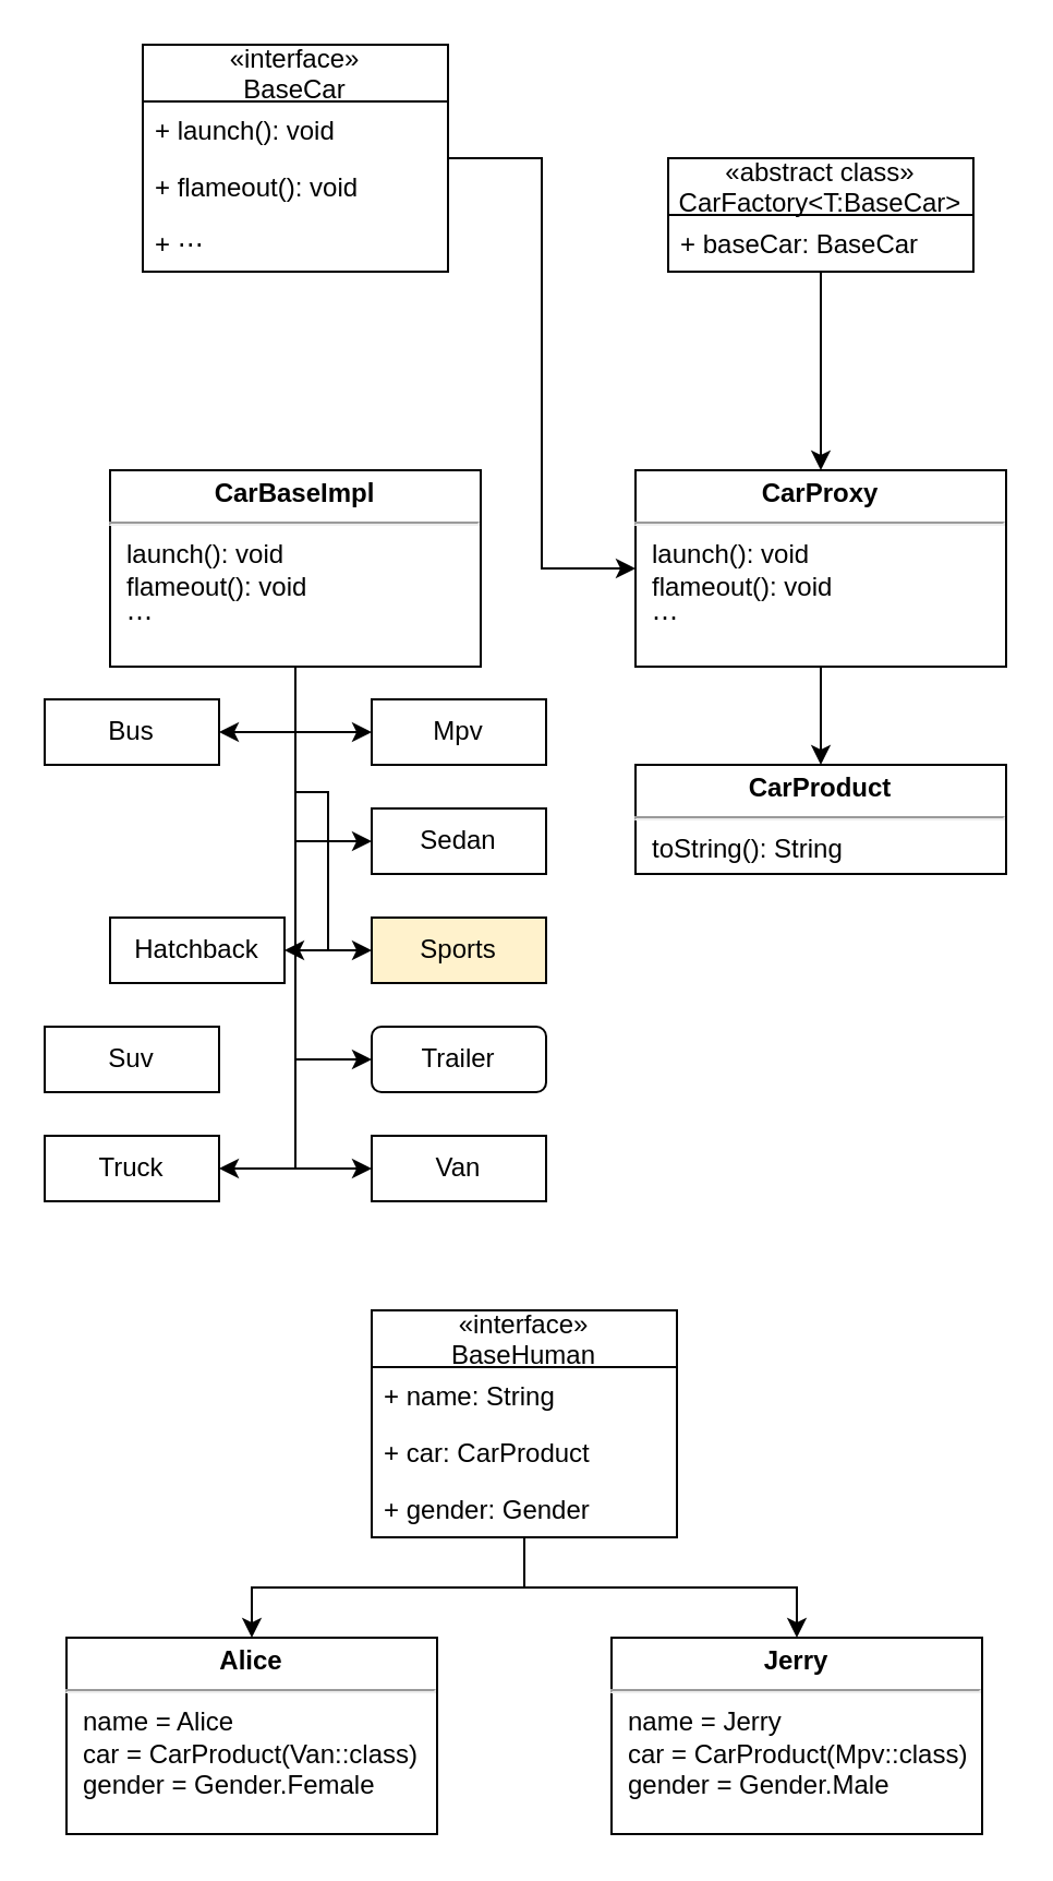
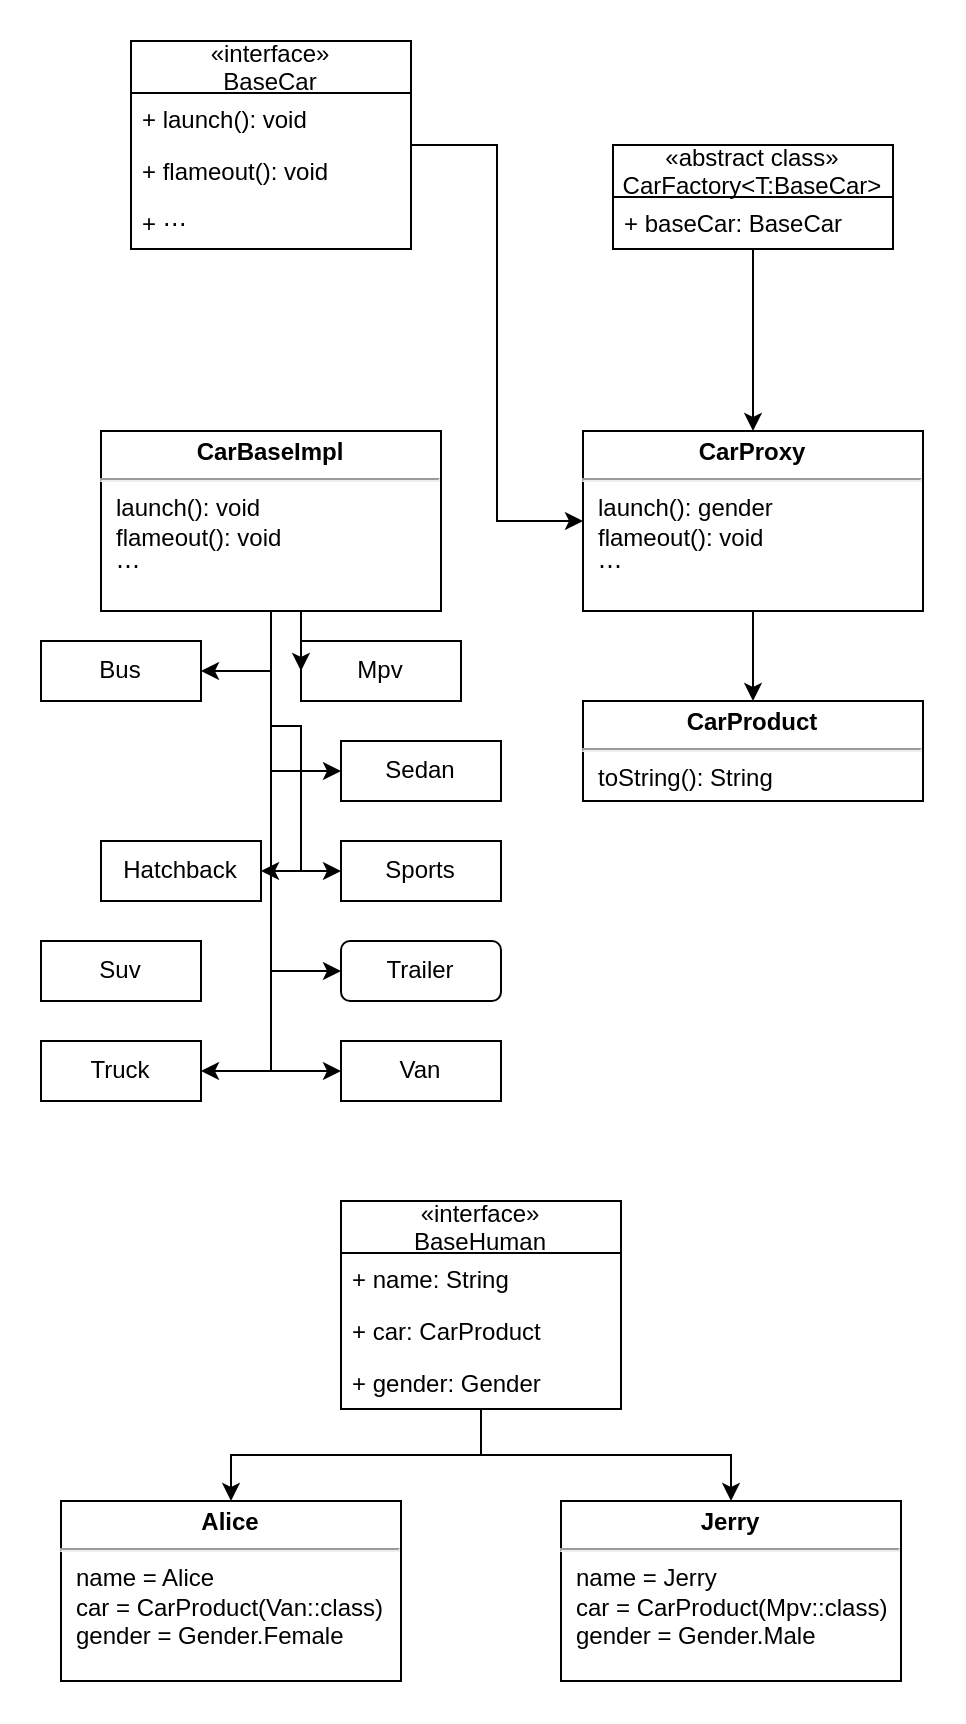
  <mxCell id="0" />
  <mxCell id="1" parent="0" />
  <mxCell id="2" value="" style="group" vertex="1" connectable="0" parent="1"><mxGeometry x="20" y="20" width="441" height="530" as="geometry" /></mxCell>
  <mxCell id="3" value="«interface»&#10;BaseCar" style="swimlane;fontStyle=0;childLayout=stackLayout;horizontal=1;startSize=26;fillColor=none;horizontalStack=0;resizeParent=1;resizeParentMax=0;resizeLast=0;collapsible=1;marginBottom=0;" vertex="1" parent="2"><mxGeometry x="45" width="140" height="104" as="geometry"><mxRectangle x="340" y="340" width="90" height="30" as="alternateBounds" /></mxGeometry></mxCell>
  <mxCell id="4" value="+ launch(): void" style="text;strokeColor=none;fillColor=none;align=left;verticalAlign=top;spacingLeft=4;spacingRight=4;overflow=hidden;rotatable=0;points=[[0,0.5],[1,0.5]];portConstraint=eastwest;" vertex="1" parent="3"><mxGeometry y="26" width="140" height="26" as="geometry" /></mxCell>
  <mxCell id="5" value="+ flameout(): void" style="text;strokeColor=none;fillColor=none;align=left;verticalAlign=top;spacingLeft=4;spacingRight=4;overflow=hidden;rotatable=0;points=[[0,0.5],[1,0.5]];portConstraint=eastwest;" vertex="1" parent="3"><mxGeometry y="52" width="140" height="26" as="geometry" /></mxCell>
  <mxCell id="6" value="+ ⋯" style="text;strokeColor=none;fillColor=none;align=left;verticalAlign=top;spacingLeft=4;spacingRight=4;overflow=hidden;rotatable=0;points=[[0,0.5],[1,0.5]];portConstraint=eastwest;" vertex="1" parent="3"><mxGeometry y="78" width="140" height="26" as="geometry" /></mxCell>
  <mxCell id="7" value="&lt;p style=&quot;margin: 4px 0px 0px ; text-align: center&quot;&gt;&lt;b&gt;CarBaseImpl&lt;/b&gt;&lt;br&gt;&lt;/p&gt;&lt;hr&gt;&lt;p style=&quot;margin: 0px ; margin-left: 8px&quot;&gt;launch(): void&lt;br&gt;flameout(): void&lt;br&gt;⋯&lt;br&gt;&lt;/p&gt;" style="verticalAlign=top;align=left;overflow=fill;fontSize=12;fontFamily=Helvetica;html=1;" vertex="1" parent="2"><mxGeometry x="30" y="195" width="170" height="90" as="geometry" /></mxCell>
  <mxCell id="8" value="«abstract class»&#10;CarFactory&lt;T:BaseCar&gt;" style="swimlane;fontStyle=0;childLayout=stackLayout;horizontal=1;startSize=26;fillColor=none;horizontalStack=0;resizeParent=1;resizeParentMax=0;resizeLast=0;collapsible=1;marginBottom=0;" vertex="1" parent="2"><mxGeometry x="286" y="52" width="140" height="52" as="geometry"><mxRectangle x="340" y="340" width="90" height="30" as="alternateBounds" /></mxGeometry></mxCell>
  <mxCell id="9" value="+ baseCar: BaseCar" style="text;strokeColor=none;fillColor=none;align=left;verticalAlign=top;spacingLeft=4;spacingRight=4;overflow=hidden;rotatable=0;points=[[0,0.5],[1,0.5]];portConstraint=eastwest;" vertex="1" parent="8"><mxGeometry y="26" width="140" height="26" as="geometry" /></mxCell>
- <mxCell id="10" value="&lt;p style=&quot;margin: 4px 0px 0px ; text-align: center&quot;&gt;&lt;b&gt;CarProxy&lt;/b&gt;&lt;br&gt;&lt;/p&gt;&lt;hr&gt;&lt;p style=&quot;margin: 0px ; margin-left: 8px&quot;&gt;launch(): void&lt;br&gt;flameout(): void&lt;br&gt;⋯&lt;br&gt;&lt;/p&gt;" style="verticalAlign=top;align=left;overflow=fill;fontSize=12;fontFamily=Helvetica;html=1;" vertex="1" parent="2"><mxGeometry x="271" y="195" width="170" height="90" as="geometry" /></mxCell>
+ <mxCell id="10" value="&lt;p style=&quot;margin: 4px 0px 0px ; text-align: center&quot;&gt;&lt;b&gt;CarProxy&lt;/b&gt;&lt;br&gt;&lt;/p&gt;&lt;hr&gt;&lt;p style=&quot;margin: 0px ; margin-left: 8px&quot;&gt;launch(): gender&lt;br&gt;flameout(): void&lt;br&gt;⋯&lt;br&gt;&lt;/p&gt;" style="verticalAlign=top;align=left;overflow=fill;fontSize=12;fontFamily=Helvetica;html=1;" vertex="1" parent="2"><mxGeometry x="271" y="195" width="170" height="90" as="geometry" /></mxCell>
  <mxCell id="11" style="edgeStyle=orthogonalEdgeStyle;rounded=0;orthogonalLoop=1;jettySize=auto;html=1;entryX=0;entryY=0.5;entryDx=0;entryDy=0;" edge="1" parent="2" source="3" target="10"><mxGeometry relative="1" as="geometry" /></mxCell>
  <mxCell id="12" style="edgeStyle=orthogonalEdgeStyle;rounded=0;orthogonalLoop=1;jettySize=auto;html=1;entryX=0.5;entryY=0;entryDx=0;entryDy=0;" edge="1" parent="2" source="8" target="10"><mxGeometry relative="1" as="geometry" /></mxCell>
  <mxCell id="13" value="&lt;p style=&quot;margin: 4px 0px 0px ; text-align: center&quot;&gt;&lt;b&gt;CarProduct&lt;/b&gt;&lt;br&gt;&lt;/p&gt;&lt;hr&gt;&lt;p style=&quot;margin: 0px ; margin-left: 8px&quot;&gt;toString(): String&lt;br&gt;&lt;br&gt;&lt;/p&gt;" style="verticalAlign=top;align=left;overflow=fill;fontSize=12;fontFamily=Helvetica;html=1;" vertex="1" parent="2"><mxGeometry x="271" y="330" width="170" height="50" as="geometry" /></mxCell>
  <mxCell id="14" style="edgeStyle=orthogonalEdgeStyle;rounded=0;orthogonalLoop=1;jettySize=auto;html=1;entryX=0.5;entryY=0;entryDx=0;entryDy=0;" edge="1" parent="2" source="10" target="13"><mxGeometry relative="1" as="geometry" /></mxCell>
  <mxCell id="15" value="Bus" style="rounded=0;whiteSpace=wrap;html=1;" vertex="1" parent="2"><mxGeometry y="300" width="80" height="30" as="geometry" /></mxCell>
  <mxCell id="16" style="edgeStyle=orthogonalEdgeStyle;rounded=0;orthogonalLoop=1;jettySize=auto;html=1;entryX=1;entryY=0.5;entryDx=0;entryDy=0;" edge="1" parent="2" source="7" target="15"><mxGeometry relative="1" as="geometry" /></mxCell>
  <mxCell id="17" value="Hatchback" style="rounded=0;whiteSpace=wrap;html=1;" vertex="1" parent="2"><mxGeometry x="30" y="400" width="80" height="30" as="geometry" /></mxCell>
  <mxCell id="18" style="edgeStyle=orthogonalEdgeStyle;rounded=0;orthogonalLoop=1;jettySize=auto;html=1;exitX=0.5;exitY=1;exitDx=0;exitDy=0;entryX=1;entryY=0.5;entryDx=0;entryDy=0;" edge="1" parent="2" source="7" target="17"><mxGeometry relative="1" as="geometry" /></mxCell>
- <mxCell id="19" value="Mpv" style="rounded=0;whiteSpace=wrap;html=1;" vertex="1" parent="2"><mxGeometry x="150" y="300" width="80" height="30" as="geometry" /></mxCell>
+ <mxCell id="19" value="Mpv" style="rounded=0;whiteSpace=wrap;html=1;" vertex="1" parent="2"><mxGeometry x="130" y="300" width="80" height="30" as="geometry" /></mxCell>
  <mxCell id="20" style="edgeStyle=orthogonalEdgeStyle;rounded=0;orthogonalLoop=1;jettySize=auto;html=1;exitX=0.5;exitY=1;exitDx=0;exitDy=0;entryX=0;entryY=0.5;entryDx=0;entryDy=0;" edge="1" parent="2" source="7" target="19"><mxGeometry relative="1" as="geometry" /></mxCell>
  <mxCell id="21" value="Sedan" style="rounded=0;whiteSpace=wrap;html=1;" vertex="1" parent="2"><mxGeometry x="150" y="350" width="80" height="30" as="geometry" /></mxCell>
  <mxCell id="22" style="edgeStyle=orthogonalEdgeStyle;rounded=0;orthogonalLoop=1;jettySize=auto;html=1;exitX=0.5;exitY=1;exitDx=0;exitDy=0;entryX=0;entryY=0.5;entryDx=0;entryDy=0;" edge="1" parent="2" source="7" target="21"><mxGeometry relative="1" as="geometry" /></mxCell>
- <mxCell id="23" value="Sports" style="rounded=0;whiteSpace=wrap;html=1;fillColor=#fff2cc;" vertex="1" parent="2"><mxGeometry x="150" y="400" width="80" height="30" as="geometry" /></mxCell>
+ <mxCell id="23" value="Sports" style="rounded=0;whiteSpace=wrap;html=1;" vertex="1" parent="2"><mxGeometry x="150" y="400" width="80" height="30" as="geometry" /></mxCell>
  <mxCell id="24" style="edgeStyle=orthogonalEdgeStyle;rounded=0;orthogonalLoop=1;jettySize=auto;html=1;exitX=0.5;exitY=1;exitDx=0;exitDy=0;entryX=0;entryY=0.5;entryDx=0;entryDy=0;" edge="1" parent="2" source="7" target="23"><mxGeometry relative="1" as="geometry" /></mxCell>
  <mxCell id="25" value="Suv" style="rounded=0;whiteSpace=wrap;html=1;" vertex="1" parent="2"><mxGeometry y="450" width="80" height="30" as="geometry" /></mxCell>
  <mxCell id="26" value="Trailer" style="whiteSpace=wrap;html=1;rounded=1;" vertex="1" parent="2"><mxGeometry x="150" y="450" width="80" height="30" as="geometry" /></mxCell>
  <mxCell id="27" style="edgeStyle=orthogonalEdgeStyle;rounded=0;orthogonalLoop=1;jettySize=auto;html=1;exitX=0.5;exitY=1;exitDx=0;exitDy=0;entryX=0;entryY=0.5;entryDx=0;entryDy=0;" edge="1" parent="2" source="7" target="26"><mxGeometry relative="1" as="geometry" /></mxCell>
  <mxCell id="28" value="Truck" style="rounded=0;whiteSpace=wrap;html=1;" vertex="1" parent="2"><mxGeometry y="500" width="80" height="30" as="geometry" /></mxCell>
  <mxCell id="29" style="edgeStyle=orthogonalEdgeStyle;rounded=0;orthogonalLoop=1;jettySize=auto;html=1;exitX=0.5;exitY=1;exitDx=0;exitDy=0;entryX=1;entryY=0.5;entryDx=0;entryDy=0;" edge="1" parent="2" source="7" target="28"><mxGeometry relative="1" as="geometry" /></mxCell>
  <mxCell id="30" value="Van" style="rounded=0;whiteSpace=wrap;html=1;" vertex="1" parent="2"><mxGeometry x="150" y="500" width="80" height="30" as="geometry" /></mxCell>
  <mxCell id="31" style="edgeStyle=orthogonalEdgeStyle;rounded=0;orthogonalLoop=1;jettySize=auto;html=1;exitX=0.5;exitY=1;exitDx=0;exitDy=0;entryX=0;entryY=0.5;entryDx=0;entryDy=0;" edge="1" parent="2" source="7" target="30"><mxGeometry relative="1" as="geometry" /></mxCell>
  <mxCell id="32" value="" style="group" vertex="1" connectable="0" parent="1"><mxGeometry x="30" y="600" width="420" height="240" as="geometry" /></mxCell>
  <mxCell id="33" value="«interface»&#10;BaseHuman" style="swimlane;fontStyle=0;childLayout=stackLayout;horizontal=1;startSize=26;fillColor=none;horizontalStack=0;resizeParent=1;resizeParentMax=0;resizeLast=0;collapsible=1;marginBottom=0;" vertex="1" parent="32"><mxGeometry x="140" width="140" height="104" as="geometry"><mxRectangle x="340" y="340" width="90" height="30" as="alternateBounds" /></mxGeometry></mxCell>
  <mxCell id="34" value="+ name: String" style="text;strokeColor=none;fillColor=none;align=left;verticalAlign=top;spacingLeft=4;spacingRight=4;overflow=hidden;rotatable=0;points=[[0,0.5],[1,0.5]];portConstraint=eastwest;" vertex="1" parent="33"><mxGeometry y="26" width="140" height="26" as="geometry" /></mxCell>
  <mxCell id="35" value="+ car: CarProduct" style="text;strokeColor=none;fillColor=none;align=left;verticalAlign=top;spacingLeft=4;spacingRight=4;overflow=hidden;rotatable=0;points=[[0,0.5],[1,0.5]];portConstraint=eastwest;" vertex="1" parent="33"><mxGeometry y="52" width="140" height="26" as="geometry" /></mxCell>
  <mxCell id="36" value="+ gender: Gender" style="text;strokeColor=none;fillColor=none;align=left;verticalAlign=top;spacingLeft=4;spacingRight=4;overflow=hidden;rotatable=0;points=[[0,0.5],[1,0.5]];portConstraint=eastwest;" vertex="1" parent="33"><mxGeometry y="78" width="140" height="26" as="geometry" /></mxCell>
  <mxCell id="37" value="&lt;p style=&quot;margin: 4px 0px 0px ; text-align: center&quot;&gt;&lt;b&gt;Alice&lt;/b&gt;&lt;/p&gt;&lt;hr&gt;&lt;p style=&quot;margin: 0px ; margin-left: 8px&quot;&gt;name = Alice&lt;br&gt;car = CarProduct(Van::class)&lt;br&gt;gender = Gender.Female&lt;/p&gt;" style="verticalAlign=top;align=left;overflow=fill;fontSize=12;fontFamily=Helvetica;html=1;" vertex="1" parent="32"><mxGeometry y="150" width="170" height="90" as="geometry" /></mxCell>
  <mxCell id="38" style="edgeStyle=orthogonalEdgeStyle;rounded=0;orthogonalLoop=1;jettySize=auto;html=1;" edge="1" parent="32" source="33" target="37"><mxGeometry relative="1" as="geometry" /></mxCell>
  <mxCell id="39" value="&lt;p style=&quot;margin: 4px 0px 0px ; text-align: center&quot;&gt;&lt;b&gt;Jerry&lt;/b&gt;&lt;/p&gt;&lt;hr&gt;&lt;p style=&quot;margin: 0px ; margin-left: 8px&quot;&gt;name = Jerry&lt;br&gt;car = CarProduct(Mpv::class)&lt;br&gt;gender = Gender.Male&lt;/p&gt;" style="verticalAlign=top;align=left;overflow=fill;fontSize=12;fontFamily=Helvetica;html=1;" vertex="1" parent="32"><mxGeometry x="250" y="150" width="170" height="90" as="geometry" /></mxCell>
  <mxCell id="40" style="edgeStyle=orthogonalEdgeStyle;rounded=0;orthogonalLoop=1;jettySize=auto;html=1;" edge="1" parent="32" source="33" target="39"><mxGeometry relative="1" as="geometry" /></mxCell>
